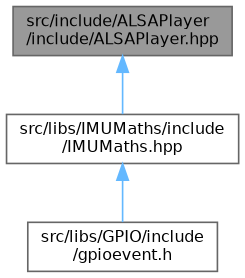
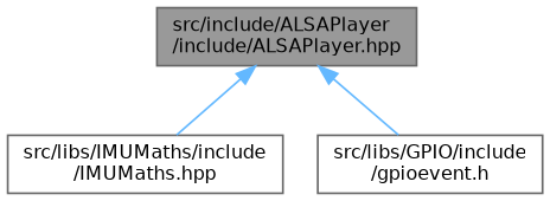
  digraph {
    node [color=grey40 fillcolor=white fontname=Helvetica fontsize=10 shape=box style=filled]
    edge [color=steelblue1 dir=back fontname=Helvetica fontsize=10 labelfontname=Helvetica labelfontsize=10 style=solid]
    n1 [color=gray40 fillcolor=grey60 fontcolor=black height=0.2 label="src/include/ALSAPlayer\l/include/ALSAPlayer.hpp" width=0.4]
    n2 [height=0.2 label="src/libs/IMUMaths/include\l/IMUMaths.hpp" width=0.4]
    n3 [height=0.2 label="src/libs/GPIO/include\l/gpioevent.h" width=0.4]
    n1 -> n2
-   n2 -> n3
+   n1 -> n3
  }
